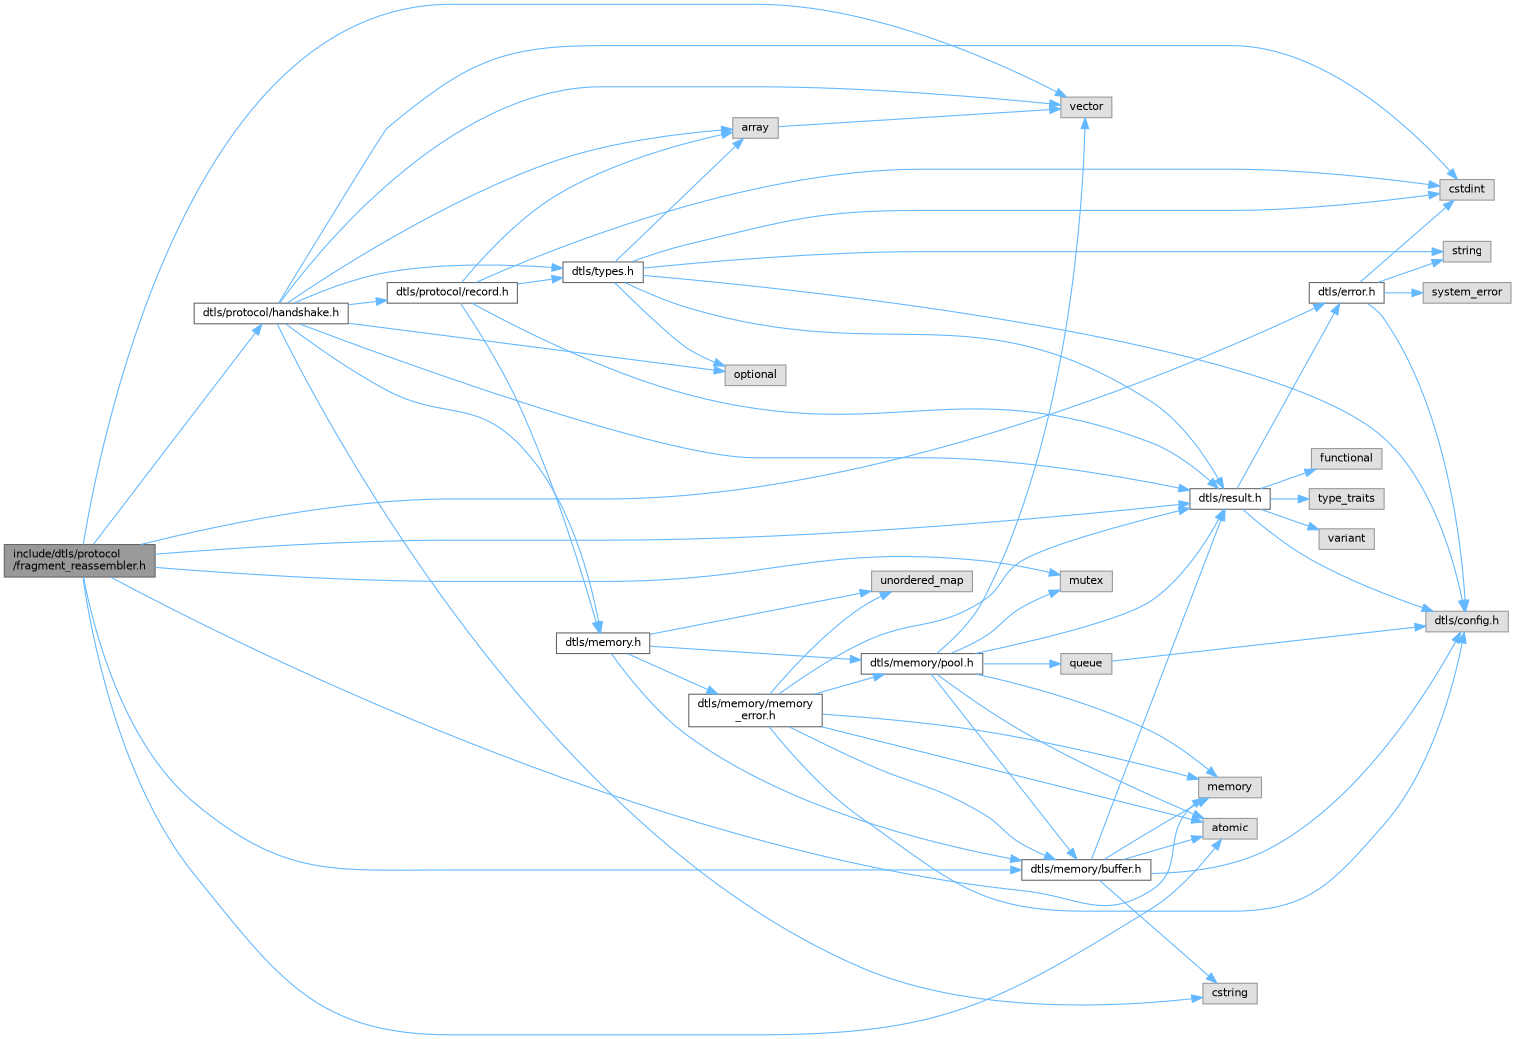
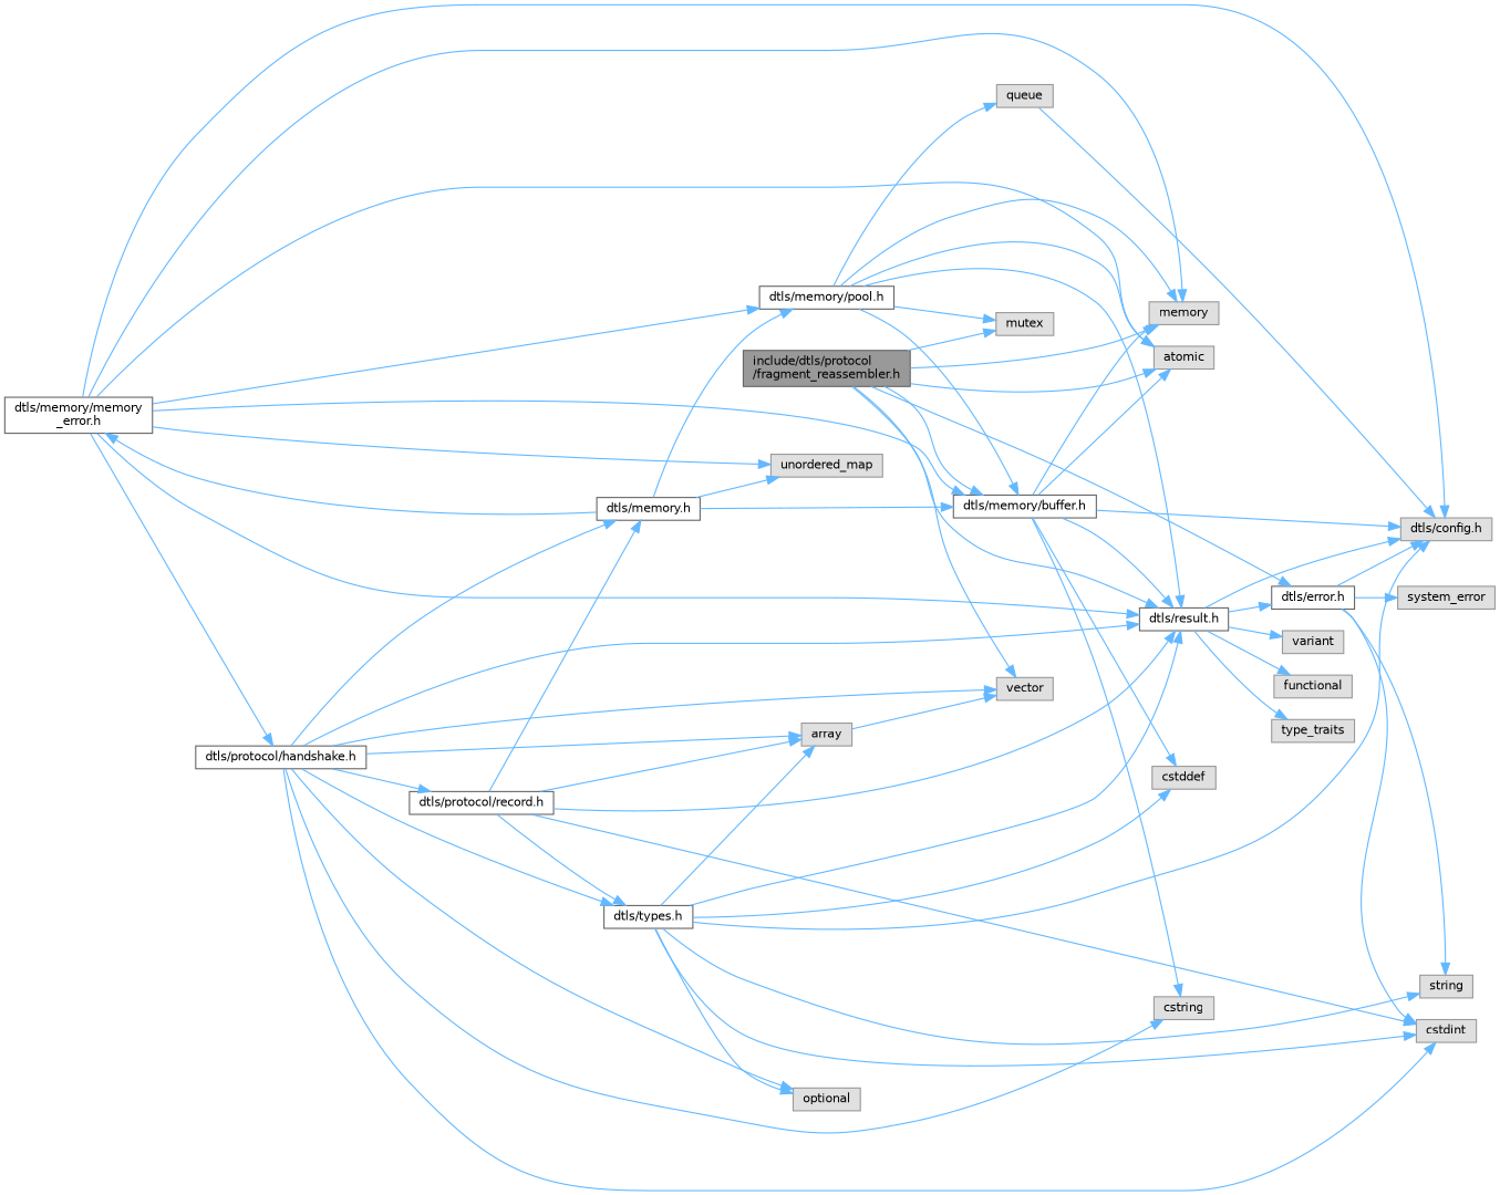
  digraph {
    rankdir=LR
    node [color=grey60 fillcolor="#E0E0E0" fontname=Helvetica fontsize=10 shape=box style=filled]
    edge [color=steelblue1 fontname=Helvetica fontsize=10 labelfontname=Helvetica labelfontsize=10 style=solid]
    n1 [color=gray40 fillcolor=grey60 fontcolor=black height=0.2 label="include/dtls/protocol\l/fragment_reassembler.h" width=0.4]
    n2 [color=grey40 fillcolor=white height=0.2 label="dtls/error.h" width=0.4]
    n3 [color=grey40 fillcolor=white height=0.2 label="dtls/result.h" width=0.4]
    n4 [color=grey40 fillcolor=white height=0.2 label="dtls/memory/buffer.h" width=0.4]
    n5 [height=0.2 label=memory width=0.4]
    n6 [height=0.2 label=atomic width=0.4]
    n7 [color=grey40 fillcolor=white height=0.2 label="dtls/protocol/handshake.h" width=0.4]
    n8 [height=0.2 label=vector width=0.4]
    n9 [height=0.2 label=mutex width=0.4]
    n10 [height=0.2 label="dtls/config.h" width=0.4]
    n11 [height=0.2 label=system_error width=0.4]
    n12 [height=0.2 label=string width=0.4]
    n13 [height=0.2 label=cstdint width=0.4]
    n14 [height=0.2 label=variant width=0.4]
    n15 [height=0.2 label=functional width=0.4]
    n16 [height=0.2 label=type_traits width=0.4]
+   n17 [height=0.2 label=cstddef width=0.4]
    n18 [height=0.2 label=cstring width=0.4]
    n19 [color=grey40 fillcolor=white height=0.2 label="dtls/types.h" width=0.4]
    n20 [height=0.2 label=array width=0.4]
    n21 [height=0.2 label=optional width=0.4]
    n22 [color=grey40 fillcolor=white height=0.2 label="dtls/memory.h" width=0.4]
    n23 [color=grey40 fillcolor=white height=0.2 label="dtls/protocol/record.h" width=0.4]
    n24 [height=0.2 label=unordered_map width=0.4]
    n25 [color=grey40 fillcolor=white height=0.2 label="dtls/memory/pool.h" width=0.4]
    n26 [color=grey40 fillcolor=white height=0.2 label="dtls/memory/memory\l_error.h" width=0.4]
    n27 [height=0.2 label=queue width=0.4]
    n1 -> n2
    n1 -> n3
    n1 -> n4
    n1 -> n5
    n1 -> n6
-   n1 -> n7
+   n26 -> n7
    n1 -> n8
    n1 -> n9
    n2 -> n10
    n2 -> n11
    n2 -> n12
    n2 -> n13
    n3 -> n2
    n3 -> n10
    n3 -> n14
    n3 -> n15
    n3 -> n16
    n4 -> n3
    n4 -> n5
    n4 -> n6
    n4 -> n10
+   n4 -> n17
    n4 -> n18
    n7 -> n3
    n7 -> n8
    n7 -> n13
    n7 -> n18
    n7 -> n19
    n7 -> n20
    n7 -> n21
    n7 -> n22
    n7 -> n23
    n19 -> n3
    n19 -> n10
    n19 -> n12
    n19 -> n13
+   n19 -> n17
    n19 -> n20
    n19 -> n21
    n20 -> n8
    n22 -> n4
    n22 -> n24
    n22 -> n25
    n22 -> n26
    n23 -> n3
    n23 -> n13
    n23 -> n19
    n23 -> n20
    n23 -> n22
    n25 -> n3
    n25 -> n4
    n25 -> n5
    n25 -> n6
-   n25 -> n8
    n25 -> n9
    n25 -> n27
    n26 -> n3
    n26 -> n4
    n26 -> n5
    n26 -> n6
    n26 -> n10
    n26 -> n24
    n26 -> n25
    n27 -> n10
  }
